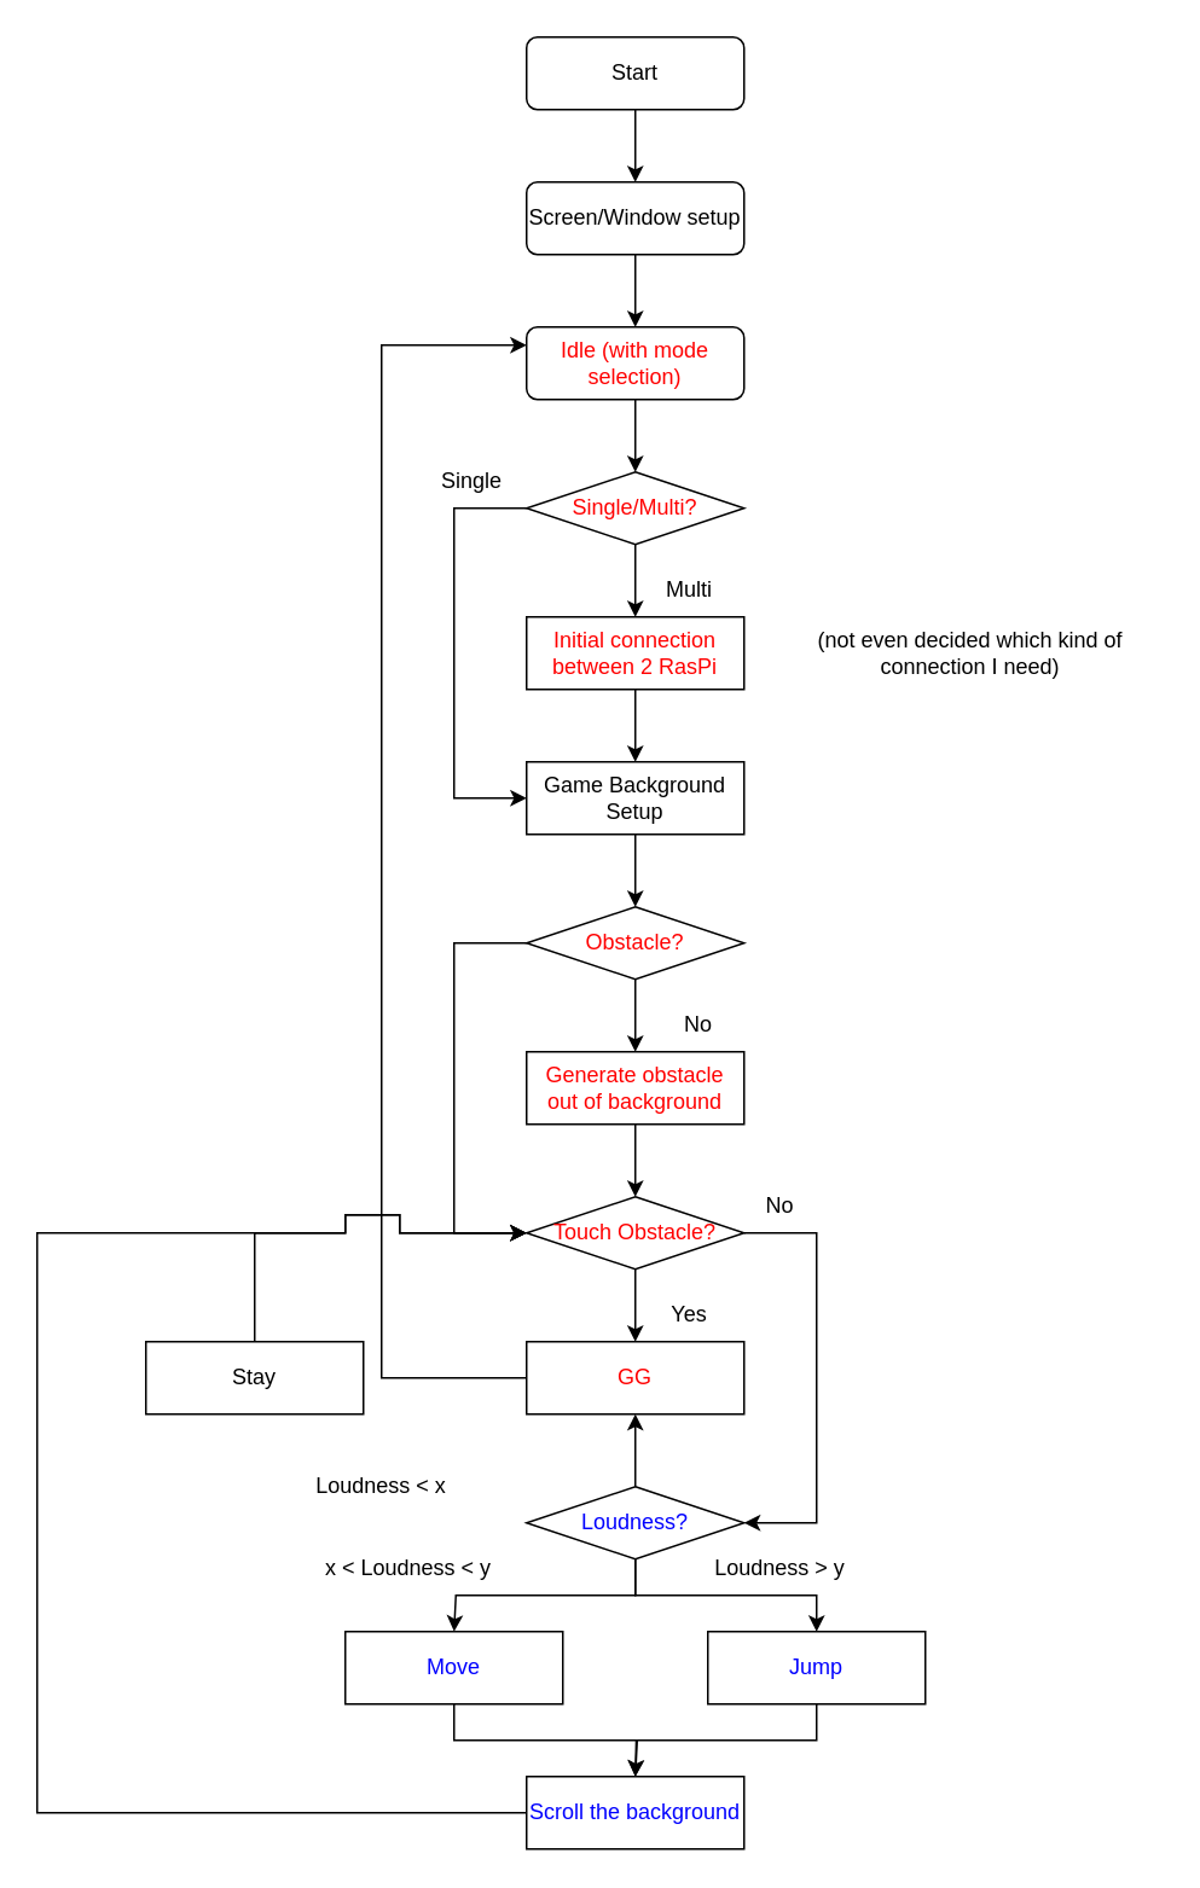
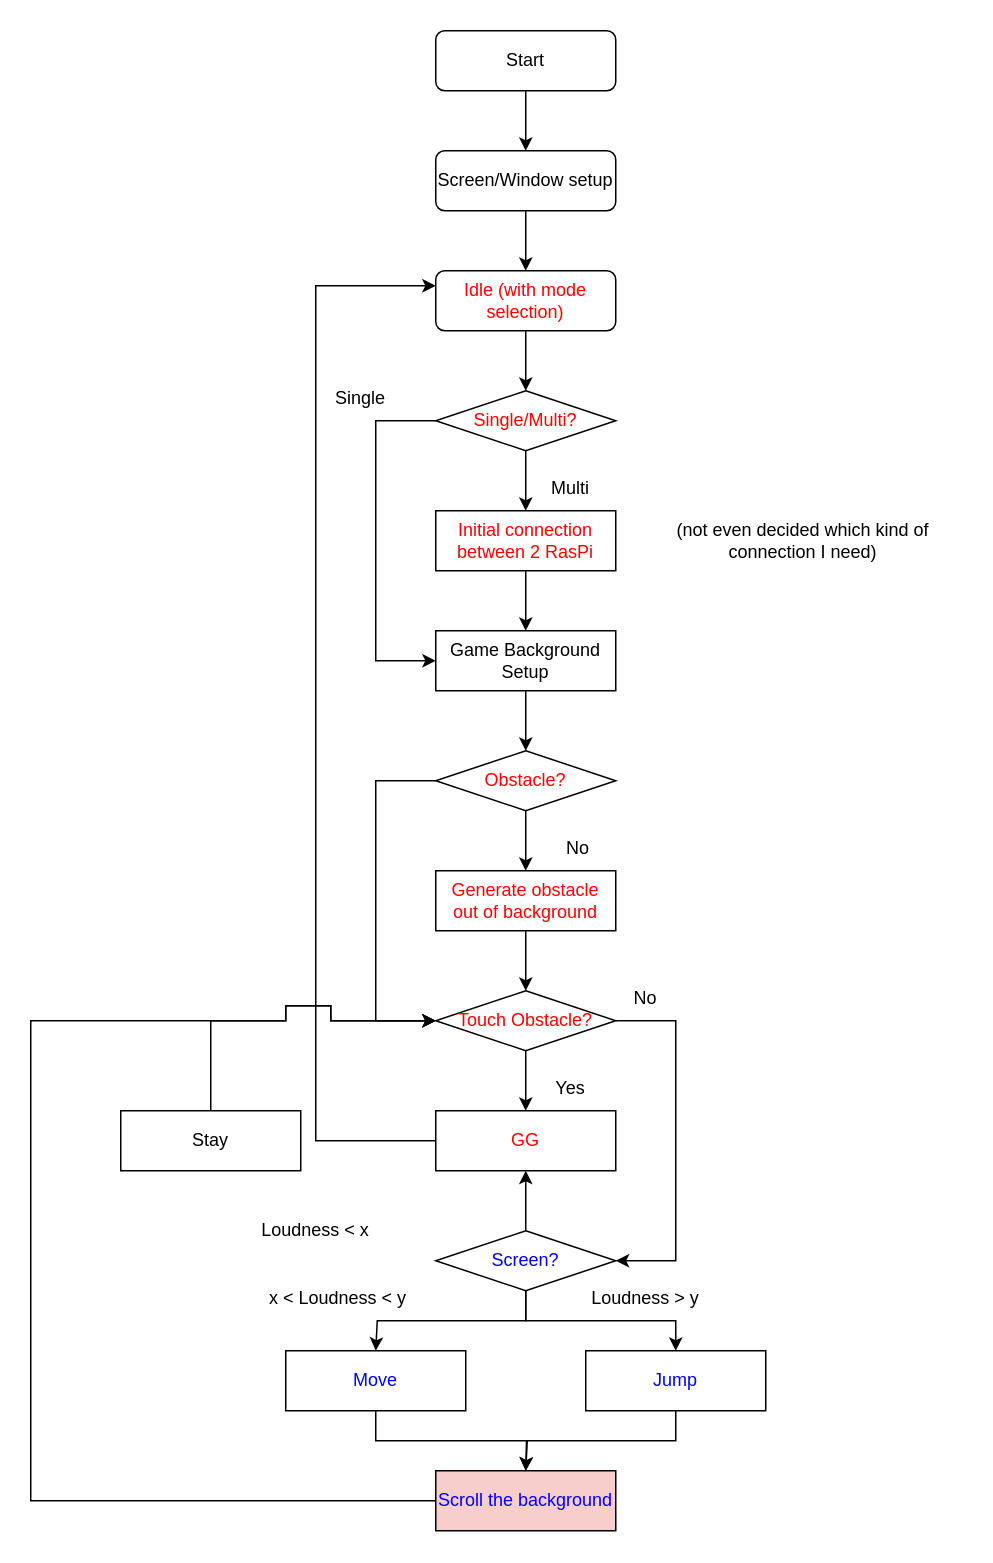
  <mxCell id="0" />
  <mxCell id="1" parent="0" />
  <mxCell id="2" style="edgeStyle=orthogonalEdgeStyle;rounded=0;orthogonalLoop=1;jettySize=auto;html=1;entryX=0.5;entryY=0;entryDx=0;entryDy=0;" edge="1" parent="1" source="3" target="13"><mxGeometry relative="1" as="geometry" /></mxCell>
  <mxCell id="3" value="Start" style="rounded=1;whiteSpace=wrap;html=1;" vertex="1" parent="1"><mxGeometry x="290" y="20" width="120" height="40" as="geometry" /></mxCell>
  <mxCell id="4" style="edgeStyle=orthogonalEdgeStyle;rounded=0;orthogonalLoop=1;jettySize=auto;html=1;entryX=0.5;entryY=0;entryDx=0;entryDy=0;" edge="1" parent="1" source="5" target="8"><mxGeometry relative="1" as="geometry" /></mxCell>
  <mxCell id="5" value="Idle (with mode selection)" style="rounded=1;whiteSpace=wrap;html=1;fontColor=#FF0000;" vertex="1" parent="1"><mxGeometry x="290" y="180" width="120" height="40" as="geometry" /></mxCell>
  <mxCell id="6" style="edgeStyle=orthogonalEdgeStyle;rounded=0;orthogonalLoop=1;jettySize=auto;html=1;exitX=0.5;exitY=1;exitDx=0;exitDy=0;entryX=0.5;entryY=0;entryDx=0;entryDy=0;" edge="1" parent="1" source="8" target="10"><mxGeometry relative="1" as="geometry" /></mxCell>
  <mxCell id="7" style="edgeStyle=orthogonalEdgeStyle;rounded=0;orthogonalLoop=1;jettySize=auto;html=1;exitX=0;exitY=0.5;exitDx=0;exitDy=0;entryX=0;entryY=0.5;entryDx=0;entryDy=0;" edge="1" parent="1" source="8" target="15"><mxGeometry relative="1" as="geometry"><Array as="points"><mxPoint x="250" y="280" /><mxPoint x="250" y="440" /></Array></mxGeometry></mxCell>
  <mxCell id="8" value="Single/Multi?" style="rhombus;whiteSpace=wrap;html=1;fontColor=#FF0000;" vertex="1" parent="1"><mxGeometry x="290" y="260" width="120" height="40" as="geometry" /></mxCell>
  <mxCell id="9" style="edgeStyle=orthogonalEdgeStyle;rounded=0;orthogonalLoop=1;jettySize=auto;html=1;" edge="1" parent="1" source="10"><mxGeometry relative="1" as="geometry"><mxPoint x="350" y="420" as="targetPoint" /></mxGeometry></mxCell>
  <mxCell id="10" value="Initial connection between 2 RasPi" style="rounded=0;whiteSpace=wrap;html=1;fontColor=#FF0000;" vertex="1" parent="1"><mxGeometry x="290" y="340" width="120" height="40" as="geometry" /></mxCell>
  <mxCell id="11" value="Multi" style="text;html=1;strokeColor=none;fillColor=none;align=center;verticalAlign=middle;whiteSpace=wrap;rounded=0;" vertex="1" parent="1"><mxGeometry x="350" y="310" width="60" height="30" as="geometry" /></mxCell>
  <mxCell id="12" style="edgeStyle=orthogonalEdgeStyle;rounded=0;orthogonalLoop=1;jettySize=auto;html=1;exitX=0.5;exitY=1;exitDx=0;exitDy=0;entryX=0.5;entryY=0;entryDx=0;entryDy=0;" edge="1" parent="1" source="13" target="5"><mxGeometry relative="1" as="geometry" /></mxCell>
  <mxCell id="13" value="Screen/Window setup" style="rounded=1;whiteSpace=wrap;html=1;" vertex="1" parent="1"><mxGeometry x="290" y="100" width="120" height="40" as="geometry" /></mxCell>
  <mxCell id="14" style="edgeStyle=orthogonalEdgeStyle;rounded=0;orthogonalLoop=1;jettySize=auto;html=1;" edge="1" parent="1" source="15"><mxGeometry relative="1" as="geometry"><mxPoint x="350" y="500" as="targetPoint" /></mxGeometry></mxCell>
  <mxCell id="15" value="Game Background Setup" style="rounded=0;whiteSpace=wrap;html=1;" vertex="1" parent="1"><mxGeometry x="290" y="420" width="120" height="40" as="geometry" /></mxCell>
- <mxCell id="16" value="Single" style="text;html=1;strokeColor=none;fillColor=none;align=center;verticalAlign=middle;whiteSpace=wrap;rounded=0;" vertex="1" parent="1"><mxGeometry x="230" y="250" width="60" height="30" as="geometry" /></mxCell>
+ <mxCell id="16" value="Single" style="text;html=1;strokeColor=none;fillColor=none;align=center;verticalAlign=middle;whiteSpace=wrap;rounded=0;" vertex="1" parent="1"><mxGeometry x="210" y="250" width="60" height="30" as="geometry" /></mxCell>
  <mxCell id="17" style="edgeStyle=orthogonalEdgeStyle;rounded=0;orthogonalLoop=1;jettySize=auto;html=1;" edge="1" parent="1" source="19"><mxGeometry relative="1" as="geometry"><mxPoint x="350" y="580" as="targetPoint" /></mxGeometry></mxCell>
  <mxCell id="18" style="edgeStyle=orthogonalEdgeStyle;rounded=0;orthogonalLoop=1;jettySize=auto;html=1;exitX=0;exitY=0.5;exitDx=0;exitDy=0;entryX=0;entryY=0.5;entryDx=0;entryDy=0;" edge="1" parent="1" source="19" target="25"><mxGeometry relative="1" as="geometry"><Array as="points"><mxPoint x="250" y="520" /><mxPoint x="250" y="680" /></Array></mxGeometry></mxCell>
  <mxCell id="19" value="Obstacle?" style="rhombus;whiteSpace=wrap;html=1;fontColor=#FF0000;" vertex="1" parent="1"><mxGeometry x="290" y="500" width="120" height="40" as="geometry" /></mxCell>
  <mxCell id="20" style="edgeStyle=orthogonalEdgeStyle;rounded=0;orthogonalLoop=1;jettySize=auto;html=1;exitX=0.5;exitY=1;exitDx=0;exitDy=0;entryX=0.5;entryY=0;entryDx=0;entryDy=0;" edge="1" parent="1" source="21" target="25"><mxGeometry relative="1" as="geometry" /></mxCell>
  <mxCell id="21" value="Generate obstacle out of background" style="rounded=0;whiteSpace=wrap;html=1;fontColor=#FF0000;" vertex="1" parent="1"><mxGeometry x="290" y="580" width="120" height="40" as="geometry" /></mxCell>
  <mxCell id="22" value="No" style="text;html=1;strokeColor=none;fillColor=none;align=center;verticalAlign=middle;whiteSpace=wrap;rounded=0;" vertex="1" parent="1"><mxGeometry x="355" y="550" width="60" height="30" as="geometry" /></mxCell>
  <mxCell id="23" style="edgeStyle=orthogonalEdgeStyle;rounded=0;orthogonalLoop=1;jettySize=auto;html=1;" edge="1" parent="1" source="25"><mxGeometry relative="1" as="geometry"><mxPoint x="350" y="740" as="targetPoint" /></mxGeometry></mxCell>
  <mxCell id="24" style="edgeStyle=orthogonalEdgeStyle;rounded=0;orthogonalLoop=1;jettySize=auto;html=1;entryX=1;entryY=0.5;entryDx=0;entryDy=0;" edge="1" parent="1" source="25" target="33"><mxGeometry relative="1" as="geometry"><Array as="points"><mxPoint x="450" y="680" /><mxPoint x="450" y="840" /></Array></mxGeometry></mxCell>
  <mxCell id="25" value="Touch Obstacle?" style="rhombus;whiteSpace=wrap;html=1;fontColor=#FF0000;" vertex="1" parent="1"><mxGeometry x="290" y="660" width="120" height="40" as="geometry" /></mxCell>
  <mxCell id="26" style="edgeStyle=orthogonalEdgeStyle;rounded=0;orthogonalLoop=1;jettySize=auto;html=1;entryX=0;entryY=0.25;entryDx=0;entryDy=0;" edge="1" parent="1" source="27" target="5"><mxGeometry relative="1" as="geometry"><Array as="points"><mxPoint x="210" y="760" /><mxPoint x="210" y="190" /></Array></mxGeometry></mxCell>
  <mxCell id="27" value="GG" style="rounded=0;whiteSpace=wrap;html=1;fontColor=#FF0000;" vertex="1" parent="1"><mxGeometry x="290" y="740" width="120" height="40" as="geometry" /></mxCell>
  <mxCell id="28" value="Yes" style="text;html=1;strokeColor=none;fillColor=none;align=center;verticalAlign=middle;whiteSpace=wrap;rounded=0;" vertex="1" parent="1"><mxGeometry x="350" y="710" width="60" height="30" as="geometry" /></mxCell>
  <mxCell id="29" style="edgeStyle=orthogonalEdgeStyle;rounded=0;orthogonalLoop=1;jettySize=auto;html=1;exitX=0.5;exitY=0;exitDx=0;exitDy=0;entryX=0;entryY=0.5;entryDx=0;entryDy=0;" edge="1" parent="1" source="36" target="25"><mxGeometry relative="1" as="geometry"><Array as="points"><mxPoint x="140" y="680" /><mxPoint x="190" y="680" /><mxPoint x="190" y="670" /><mxPoint x="220" y="670" /><mxPoint x="220" y="680" /></Array></mxGeometry></mxCell>
  <mxCell id="30" style="edgeStyle=orthogonalEdgeStyle;rounded=0;orthogonalLoop=1;jettySize=auto;html=1;" edge="1" parent="1" source="33" target="27"><mxGeometry relative="1" as="geometry" /></mxCell>
  <mxCell id="31" style="edgeStyle=orthogonalEdgeStyle;rounded=0;orthogonalLoop=1;jettySize=auto;html=1;" edge="1" parent="1" source="33"><mxGeometry relative="1" as="geometry"><mxPoint x="250" y="900" as="targetPoint" /><Array as="points"><mxPoint x="350" y="880" /><mxPoint x="251" y="880" /></Array></mxGeometry></mxCell>
  <mxCell id="32" style="edgeStyle=orthogonalEdgeStyle;rounded=0;orthogonalLoop=1;jettySize=auto;html=1;exitX=0.5;exitY=1;exitDx=0;exitDy=0;entryX=0.5;entryY=0;entryDx=0;entryDy=0;" edge="1" parent="1" source="33" target="41"><mxGeometry relative="1" as="geometry" /></mxCell>
- <mxCell id="33" value="Loudness?" style="rhombus;whiteSpace=wrap;html=1;fontColor=#0000FF;" vertex="1" parent="1"><mxGeometry x="290" y="820" width="120" height="40" as="geometry" /></mxCell>
+ <mxCell id="33" value="Screen?" style="rhombus;whiteSpace=wrap;html=1;fontColor=#0000FF;" vertex="1" parent="1"><mxGeometry x="290" y="820" width="120" height="40" as="geometry" /></mxCell>
  <mxCell id="34" value="No" style="text;html=1;strokeColor=none;fillColor=none;align=center;verticalAlign=middle;whiteSpace=wrap;rounded=0;" vertex="1" parent="1"><mxGeometry x="400" y="650" width="60" height="30" as="geometry" /></mxCell>
  <mxCell id="35" value="Loudness &amp;lt; x" style="text;html=1;strokeColor=none;fillColor=none;align=center;verticalAlign=middle;whiteSpace=wrap;rounded=0;" vertex="1" parent="1"><mxGeometry x="170" y="805" width="80" height="30" as="geometry" /></mxCell>
  <mxCell id="36" value="Stay" style="rounded=0;whiteSpace=wrap;html=1;" vertex="1" parent="1"><mxGeometry x="80" y="740" width="120" height="40" as="geometry" /></mxCell>
  <mxCell id="37" value="x &amp;lt; Loudness &amp;lt; y" style="text;html=1;strokeColor=none;fillColor=none;align=center;verticalAlign=middle;whiteSpace=wrap;rounded=0;" vertex="1" parent="1"><mxGeometry x="140" y="850" width="170" height="30" as="geometry" /></mxCell>
  <mxCell id="38" style="edgeStyle=orthogonalEdgeStyle;rounded=0;orthogonalLoop=1;jettySize=auto;html=1;" edge="1" parent="1" source="39"><mxGeometry relative="1" as="geometry"><mxPoint x="350" y="980" as="targetPoint" /><Array as="points"><mxPoint x="250" y="960" /><mxPoint x="351" y="960" /></Array></mxGeometry></mxCell>
  <mxCell id="39" value="Move" style="rounded=0;whiteSpace=wrap;html=1;fontColor=#0000FF;" vertex="1" parent="1"><mxGeometry x="190" y="900" width="120" height="40" as="geometry" /></mxCell>
  <mxCell id="40" style="edgeStyle=orthogonalEdgeStyle;rounded=0;orthogonalLoop=1;jettySize=auto;html=1;exitX=0.5;exitY=1;exitDx=0;exitDy=0;" edge="1" parent="1" source="41"><mxGeometry relative="1" as="geometry"><mxPoint x="350" y="980" as="targetPoint" /></mxGeometry></mxCell>
  <mxCell id="41" value="Jump" style="rounded=0;whiteSpace=wrap;html=1;fontColor=#0000FF;" vertex="1" parent="1"><mxGeometry x="390" y="900" width="120" height="40" as="geometry" /></mxCell>
  <mxCell id="42" value="Loudness &amp;gt; y" style="text;html=1;strokeColor=none;fillColor=none;align=center;verticalAlign=middle;whiteSpace=wrap;rounded=0;" vertex="1" parent="1"><mxGeometry x="345" y="850" width="170" height="30" as="geometry" /></mxCell>
  <mxCell id="43" style="edgeStyle=orthogonalEdgeStyle;rounded=0;orthogonalLoop=1;jettySize=auto;html=1;" edge="1" parent="1" source="44"><mxGeometry relative="1" as="geometry"><mxPoint x="290" y="680" as="targetPoint" /><Array as="points"><mxPoint x="20" y="1000" /><mxPoint x="20" y="680" /><mxPoint x="190" y="680" /><mxPoint x="190" y="670" /><mxPoint x="220" y="670" /><mxPoint x="220" y="680" /></Array></mxGeometry></mxCell>
- <mxCell id="44" value="Scroll the background" style="rounded=0;whiteSpace=wrap;html=1;fontColor=#0000FF;" vertex="1" parent="1"><mxGeometry x="290" y="980" width="120" height="40" as="geometry" /></mxCell>
+ <mxCell id="44" value="Scroll the background" style="rounded=0;whiteSpace=wrap;html=1;fontColor=#0000FF;fillColor=#f8cecc;" vertex="1" parent="1"><mxGeometry x="290" y="980" width="120" height="40" as="geometry" /></mxCell>
  <mxCell id="45" value="(not even decided which kind of connection I need)" style="text;html=1;strokeColor=none;fillColor=none;align=center;verticalAlign=middle;whiteSpace=wrap;rounded=0;" vertex="1" parent="1"><mxGeometry x="430" y="345" width="210" height="30" as="geometry" /></mxCell>
